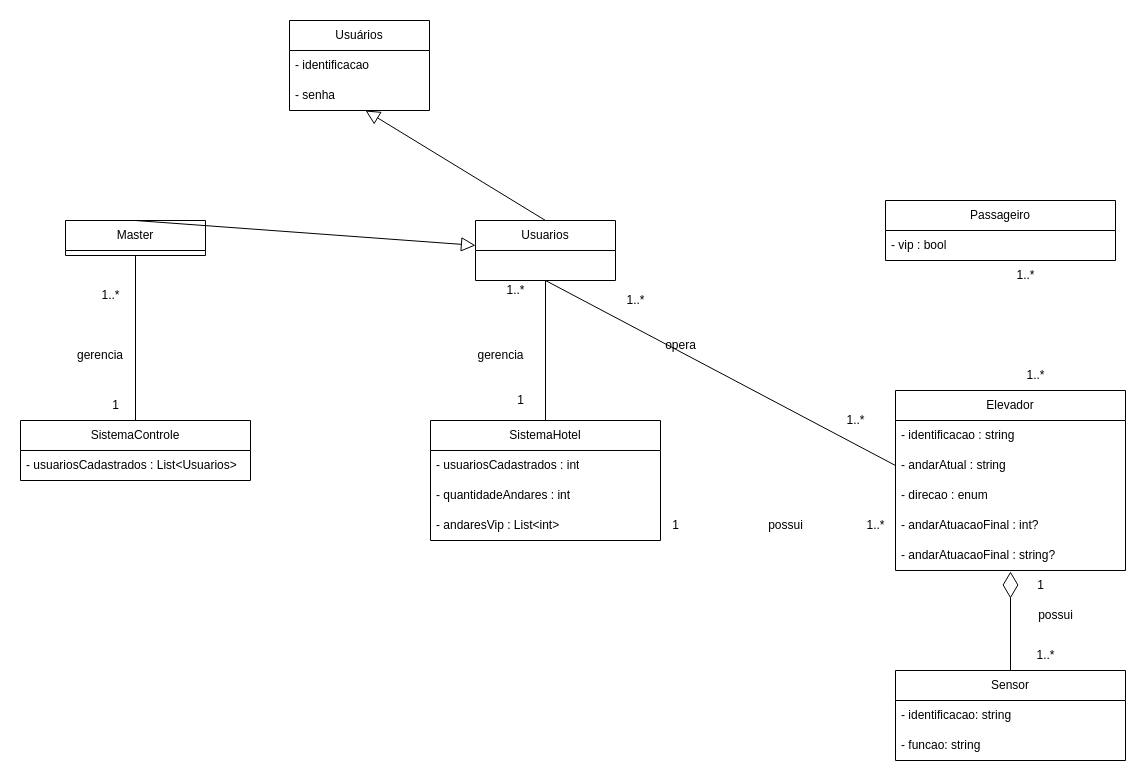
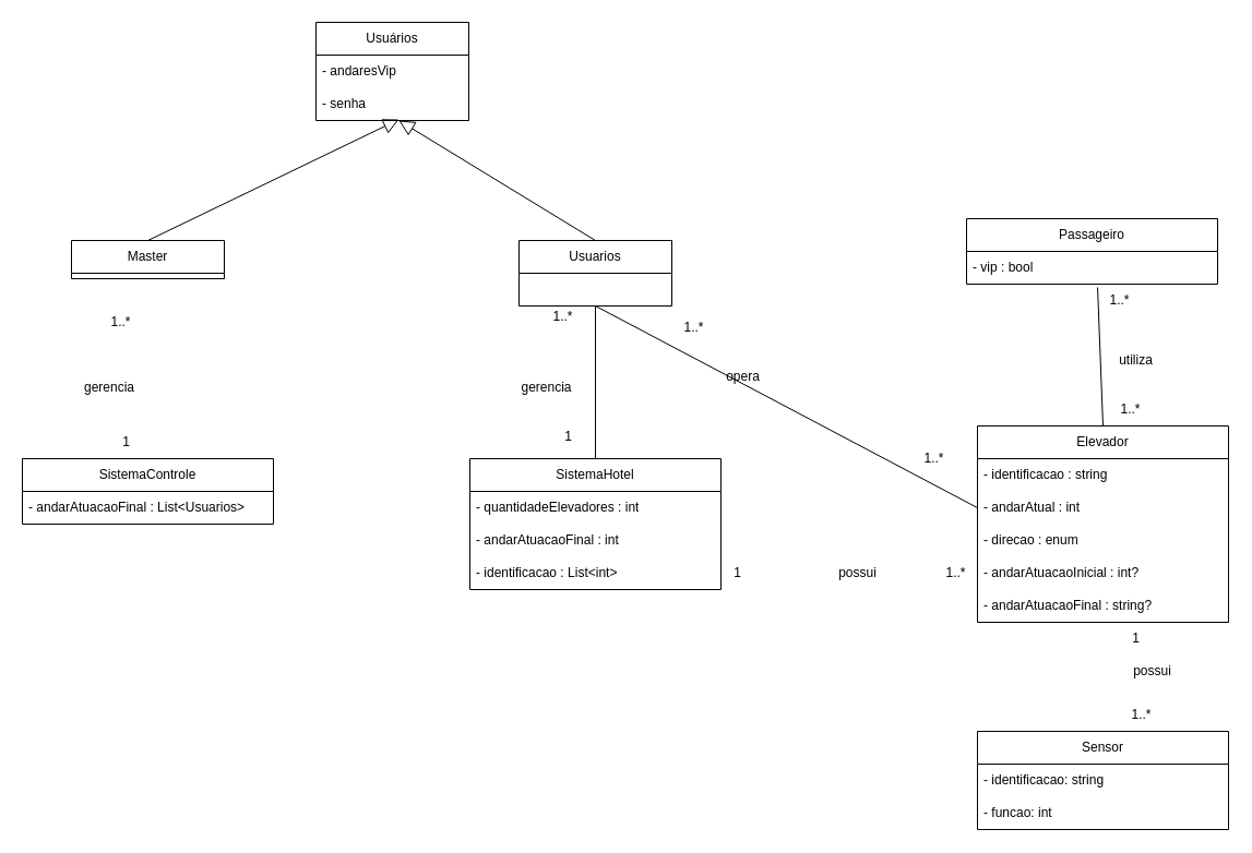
  <mxCell id="0" />
  <mxCell id="1" parent="0" />
  <mxCell id="2" value="Master" style="swimlane;fontStyle=0;childLayout=stackLayout;horizontal=1;startSize=30;horizontalStack=0;resizeParent=1;resizeParentMax=0;resizeLast=0;collapsible=1;marginBottom=0;whiteSpace=wrap;html=1;" parent="1" vertex="1"><mxGeometry x="65" y="220" width="140" height="35" as="geometry" /></mxCell>
  <mxCell id="3" value="Usuários" style="swimlane;fontStyle=0;childLayout=stackLayout;horizontal=1;startSize=30;horizontalStack=0;resizeParent=1;resizeParentMax=0;resizeLast=0;collapsible=1;marginBottom=0;whiteSpace=wrap;html=1;" parent="1" vertex="1"><mxGeometry x="289" y="20" width="140" height="90" as="geometry" /></mxCell>
- <mxCell id="4" value="- identificacao" style="text;strokeColor=none;fillColor=none;align=left;verticalAlign=middle;spacingLeft=4;spacingRight=4;overflow=hidden;points=[[0,0.5],[1,0.5]];portConstraint=eastwest;rotatable=0;whiteSpace=wrap;html=1;" parent="3" vertex="1"><mxGeometry y="30" width="140" height="30" as="geometry" /></mxCell>
+ <mxCell id="4" value="- andaresVip" style="text;strokeColor=none;fillColor=none;align=left;verticalAlign=middle;spacingLeft=4;spacingRight=4;overflow=hidden;points=[[0,0.5],[1,0.5]];portConstraint=eastwest;rotatable=0;whiteSpace=wrap;html=1;" parent="3" vertex="1"><mxGeometry y="30" width="140" height="30" as="geometry" /></mxCell>
  <mxCell id="5" value="- senha" style="text;strokeColor=none;fillColor=none;align=left;verticalAlign=middle;spacingLeft=4;spacingRight=4;overflow=hidden;points=[[0,0.5],[1,0.5]];portConstraint=eastwest;rotatable=0;whiteSpace=wrap;html=1;" parent="3" vertex="1"><mxGeometry y="60" width="140" height="30" as="geometry" /></mxCell>
  <mxCell id="6" value="Usuarios" style="swimlane;fontStyle=0;childLayout=stackLayout;horizontal=1;startSize=30;horizontalStack=0;resizeParent=1;resizeParentMax=0;resizeLast=0;collapsible=1;marginBottom=0;whiteSpace=wrap;html=1;" parent="1" vertex="1"><mxGeometry x="475" y="220" width="140" height="60" as="geometry" /></mxCell>
  <mxCell id="7" value="SistemaControle" style="swimlane;fontStyle=0;childLayout=stackLayout;horizontal=1;startSize=30;horizontalStack=0;resizeParent=1;resizeParentMax=0;resizeLast=0;collapsible=1;marginBottom=0;whiteSpace=wrap;html=1;" parent="1" vertex="1"><mxGeometry x="20" y="420" width="230" height="60" as="geometry" /></mxCell>
- <mxCell id="8" value="- usuariosCadastrados : List&amp;lt;Usuarios&amp;gt;" style="text;strokeColor=none;fillColor=none;align=left;verticalAlign=middle;spacingLeft=4;spacingRight=4;overflow=hidden;points=[[0,0.5],[1,0.5]];portConstraint=eastwest;rotatable=0;whiteSpace=wrap;html=1;" parent="7" vertex="1"><mxGeometry y="30" width="230" height="30" as="geometry" /></mxCell>
- <mxCell id="9" value="" style="endArrow=none;html=1;rounded=0;entryX=0.5;entryY=1;entryDx=0;entryDy=0;exitX=0.5;exitY=0;exitDx=0;exitDy=0;" parent="1" source="7" target="2" edge="1"><mxGeometry width="50" height="50" relative="1" as="geometry"><mxPoint x="145" y="230" as="sourcePoint" /><mxPoint x="364.94" y="120.99" as="targetPoint" /></mxGeometry></mxCell>
+ <mxCell id="8" value="- andarAtuacaoFinal : List&amp;lt;Usuarios&amp;gt;" style="text;strokeColor=none;fillColor=none;align=left;verticalAlign=middle;spacingLeft=4;spacingRight=4;overflow=hidden;points=[[0,0.5],[1,0.5]];portConstraint=eastwest;rotatable=0;whiteSpace=wrap;html=1;" parent="7" vertex="1"><mxGeometry y="30" width="230" height="30" as="geometry" /></mxCell>
  <mxCell id="10" value="SistemaHotel" style="swimlane;fontStyle=0;childLayout=stackLayout;horizontal=1;startSize=30;horizontalStack=0;resizeParent=1;resizeParentMax=0;resizeLast=0;collapsible=1;marginBottom=0;whiteSpace=wrap;html=1;" parent="1" vertex="1"><mxGeometry x="430" y="420" width="230" height="120" as="geometry" /></mxCell>
- <mxCell id="11" value="- usuariosCadastrados : int" style="text;strokeColor=none;fillColor=none;align=left;verticalAlign=middle;spacingLeft=4;spacingRight=4;overflow=hidden;points=[[0,0.5],[1,0.5]];portConstraint=eastwest;rotatable=0;whiteSpace=wrap;html=1;" parent="10" vertex="1"><mxGeometry y="30" width="230" height="30" as="geometry" /></mxCell>
- <mxCell id="12" value="- quantidadeAndares : int" style="text;strokeColor=none;fillColor=none;align=left;verticalAlign=middle;spacingLeft=4;spacingRight=4;overflow=hidden;points=[[0,0.5],[1,0.5]];portConstraint=eastwest;rotatable=0;whiteSpace=wrap;html=1;" parent="10" vertex="1"><mxGeometry y="60" width="230" height="30" as="geometry" /></mxCell>
- <mxCell id="13" value="- andaresVip : List&amp;lt;int&amp;gt;" style="text;strokeColor=none;fillColor=none;align=left;verticalAlign=middle;spacingLeft=4;spacingRight=4;overflow=hidden;points=[[0,0.5],[1,0.5]];portConstraint=eastwest;rotatable=0;whiteSpace=wrap;html=1;" parent="10" vertex="1"><mxGeometry y="90" width="230" height="30" as="geometry" /></mxCell>
+ <mxCell id="11" value="- quantidadeElevadores : int" style="text;strokeColor=none;fillColor=none;align=left;verticalAlign=middle;spacingLeft=4;spacingRight=4;overflow=hidden;points=[[0,0.5],[1,0.5]];portConstraint=eastwest;rotatable=0;whiteSpace=wrap;html=1;" parent="10" vertex="1"><mxGeometry y="30" width="230" height="30" as="geometry" /></mxCell>
+ <mxCell id="12" value="- andarAtuacaoFinal : int" style="text;strokeColor=none;fillColor=none;align=left;verticalAlign=middle;spacingLeft=4;spacingRight=4;overflow=hidden;points=[[0,0.5],[1,0.5]];portConstraint=eastwest;rotatable=0;whiteSpace=wrap;html=1;" parent="10" vertex="1"><mxGeometry y="60" width="230" height="30" as="geometry" /></mxCell>
+ <mxCell id="13" value="- identificacao : List&amp;lt;int&amp;gt;" style="text;strokeColor=none;fillColor=none;align=left;verticalAlign=middle;spacingLeft=4;spacingRight=4;overflow=hidden;points=[[0,0.5],[1,0.5]];portConstraint=eastwest;rotatable=0;whiteSpace=wrap;html=1;" parent="10" vertex="1"><mxGeometry y="90" width="230" height="30" as="geometry" /></mxCell>
  <mxCell id="14" value="" style="endArrow=none;html=1;rounded=0;" parent="1" edge="1"><mxGeometry width="50" height="50" relative="1" as="geometry"><mxPoint x="545" y="420" as="sourcePoint" /><mxPoint x="545" y="280" as="targetPoint" /></mxGeometry></mxCell>
  <mxCell id="15" value="Elevador" style="swimlane;fontStyle=0;childLayout=stackLayout;horizontal=1;startSize=30;horizontalStack=0;resizeParent=1;resizeParentMax=0;resizeLast=0;collapsible=1;marginBottom=0;whiteSpace=wrap;html=1;" parent="1" vertex="1"><mxGeometry x="895" y="390" width="230" height="180" as="geometry" /></mxCell>
  <mxCell id="16" value="- identificacao : string" style="text;strokeColor=none;fillColor=none;align=left;verticalAlign=middle;spacingLeft=4;spacingRight=4;overflow=hidden;points=[[0,0.5],[1,0.5]];portConstraint=eastwest;rotatable=0;whiteSpace=wrap;html=1;" parent="15" vertex="1"><mxGeometry y="30" width="230" height="30" as="geometry" /></mxCell>
- <mxCell id="17" value="- andarAtual : string" style="text;strokeColor=none;fillColor=none;align=left;verticalAlign=middle;spacingLeft=4;spacingRight=4;overflow=hidden;points=[[0,0.5],[1,0.5]];portConstraint=eastwest;rotatable=0;whiteSpace=wrap;html=1;" parent="15" vertex="1"><mxGeometry y="60" width="230" height="30" as="geometry" /></mxCell>
+ <mxCell id="17" value="- andarAtual : int" style="text;strokeColor=none;fillColor=none;align=left;verticalAlign=middle;spacingLeft=4;spacingRight=4;overflow=hidden;points=[[0,0.5],[1,0.5]];portConstraint=eastwest;rotatable=0;whiteSpace=wrap;html=1;" parent="15" vertex="1"><mxGeometry y="60" width="230" height="30" as="geometry" /></mxCell>
  <mxCell id="18" value="- direcao : enum" style="text;strokeColor=none;fillColor=none;align=left;verticalAlign=middle;spacingLeft=4;spacingRight=4;overflow=hidden;points=[[0,0.5],[1,0.5]];portConstraint=eastwest;rotatable=0;whiteSpace=wrap;html=1;" parent="15" vertex="1"><mxGeometry y="90" width="230" height="30" as="geometry" /></mxCell>
- <mxCell id="19" value="- andarAtuacaoFinal : int?" style="text;strokeColor=none;fillColor=none;align=left;verticalAlign=middle;spacingLeft=4;spacingRight=4;overflow=hidden;points=[[0,0.5],[1,0.5]];portConstraint=eastwest;rotatable=0;whiteSpace=wrap;html=1;" parent="15" vertex="1"><mxGeometry y="120" width="230" height="30" as="geometry" /></mxCell>
+ <mxCell id="19" value="- andarAtuacaoInicial : int?" style="text;strokeColor=none;fillColor=none;align=left;verticalAlign=middle;spacingLeft=4;spacingRight=4;overflow=hidden;points=[[0,0.5],[1,0.5]];portConstraint=eastwest;rotatable=0;whiteSpace=wrap;html=1;" parent="15" vertex="1"><mxGeometry y="120" width="230" height="30" as="geometry" /></mxCell>
  <mxCell id="20" value="- andarAtuacaoFinal : string?" style="text;strokeColor=none;fillColor=none;align=left;verticalAlign=middle;spacingLeft=4;spacingRight=4;overflow=hidden;points=[[0,0.5],[1,0.5]];portConstraint=eastwest;rotatable=0;whiteSpace=wrap;html=1;" parent="15" vertex="1"><mxGeometry y="150" width="230" height="30" as="geometry" /></mxCell>
  <mxCell id="21" value="Passageiro" style="swimlane;fontStyle=0;childLayout=stackLayout;horizontal=1;startSize=30;horizontalStack=0;resizeParent=1;resizeParentMax=0;resizeLast=0;collapsible=1;marginBottom=0;whiteSpace=wrap;html=1;" parent="1" vertex="1"><mxGeometry x="885" y="200" width="230" height="60" as="geometry" /></mxCell>
  <mxCell id="22" value="- vip : bool" style="text;strokeColor=none;fillColor=none;align=left;verticalAlign=middle;spacingLeft=4;spacingRight=4;overflow=hidden;points=[[0,0.5],[1,0.5]];portConstraint=eastwest;rotatable=0;whiteSpace=wrap;html=1;" parent="21" vertex="1"><mxGeometry y="30" width="230" height="30" as="geometry" /></mxCell>
- <mxCell id="23" value="" style="endArrow=block;endFill=0;endSize=12;html=1;rounded=0;exitX=0.5;exitY=0;exitDx=0;exitDy=0;" parent="1" source="2" target="6" edge="1"><mxGeometry width="160" relative="1" as="geometry"><mxPoint x="555" y="410" as="sourcePoint" /><mxPoint x="715" y="410" as="targetPoint" /></mxGeometry></mxCell>
+ <mxCell id="23" value="" style="endArrow=block;endFill=0;endSize=12;html=1;rounded=0;exitX=0.5;exitY=0;exitDx=0;exitDy=0;entryX=0.543;entryY=0.967;entryDx=0;entryDy=0;entryPerimeter=0;" parent="1" source="2" target="5" edge="1"><mxGeometry width="160" relative="1" as="geometry"><mxPoint x="555" y="410" as="sourcePoint" /><mxPoint x="715" y="410" as="targetPoint" /></mxGeometry></mxCell>
  <mxCell id="24" value="" style="endArrow=block;endFill=0;endSize=12;html=1;rounded=0;exitX=0.5;exitY=0;exitDx=0;exitDy=0;" parent="1" source="6" edge="1"><mxGeometry width="160" relative="1" as="geometry"><mxPoint x="145" y="230" as="sourcePoint" /><mxPoint x="365" y="110" as="targetPoint" /></mxGeometry></mxCell>
+ <mxCell id="25" value="" style="endArrow=none;html=1;rounded=0;entryX=0.522;entryY=1.1;entryDx=0;entryDy=0;entryPerimeter=0;exitX=0.5;exitY=0;exitDx=0;exitDy=0;" parent="1" source="15" target="22" edge="1"><mxGeometry width="50" height="50" relative="1" as="geometry"><mxPoint x="995" y="430" as="sourcePoint" /><mxPoint x="995" y="290" as="targetPoint" /></mxGeometry></mxCell>
  <mxCell id="26" value="" style="endArrow=none;html=1;rounded=0;exitX=0;exitY=0.5;exitDx=0;exitDy=0;" parent="1" source="17" edge="1"><mxGeometry width="50" height="50" relative="1" as="geometry"><mxPoint x="555" y="430" as="sourcePoint" /><mxPoint x="545" y="280" as="targetPoint" /></mxGeometry></mxCell>
  <mxCell id="27" value="gerencia" style="text;html=1;strokeColor=none;fillColor=none;align=center;verticalAlign=middle;whiteSpace=wrap;rounded=0;" parent="1" vertex="1"><mxGeometry x="70" y="340" width="60" height="30" as="geometry" /></mxCell>
  <mxCell id="28" value="1..*" style="text;html=1;align=center;verticalAlign=middle;resizable=0;points=[];autosize=1;strokeColor=none;fillColor=none;" parent="1" vertex="1"><mxGeometry x="90" y="280" width="40" height="30" as="geometry" /></mxCell>
  <mxCell id="29" value="1" style="text;html=1;align=center;verticalAlign=middle;resizable=0;points=[];autosize=1;strokeColor=none;fillColor=none;" parent="1" vertex="1"><mxGeometry x="100" y="390" width="30" height="30" as="geometry" /></mxCell>
  <mxCell id="30" value="gerencia" style="text;html=1;align=center;verticalAlign=middle;resizable=0;points=[];autosize=1;strokeColor=none;fillColor=none;" parent="1" vertex="1"><mxGeometry x="465" y="340" width="70" height="30" as="geometry" /></mxCell>
  <mxCell id="31" value="1..*" style="text;html=1;align=center;verticalAlign=middle;resizable=0;points=[];autosize=1;strokeColor=none;fillColor=none;" parent="1" vertex="1"><mxGeometry x="495" y="275" width="40" height="30" as="geometry" /></mxCell>
  <mxCell id="32" value="1" style="text;html=1;align=center;verticalAlign=middle;resizable=0;points=[];autosize=1;strokeColor=none;fillColor=none;" parent="1" vertex="1"><mxGeometry x="505" y="385" width="30" height="30" as="geometry" /></mxCell>
  <mxCell id="33" value="possui" style="text;html=1;align=center;verticalAlign=middle;resizable=0;points=[];autosize=1;strokeColor=none;fillColor=none;" parent="1" vertex="1"><mxGeometry x="755" y="510" width="60" height="30" as="geometry" /></mxCell>
  <mxCell id="34" value="1" style="text;html=1;align=center;verticalAlign=middle;resizable=0;points=[];autosize=1;strokeColor=none;fillColor=none;" parent="1" vertex="1"><mxGeometry x="660" y="510" width="30" height="30" as="geometry" /></mxCell>
  <mxCell id="35" value="1..*" style="text;html=1;align=center;verticalAlign=middle;resizable=0;points=[];autosize=1;strokeColor=none;fillColor=none;" parent="1" vertex="1"><mxGeometry x="855" y="510" width="40" height="30" as="geometry" /></mxCell>
  <mxCell id="36" value="opera" style="text;html=1;align=center;verticalAlign=middle;resizable=0;points=[];autosize=1;strokeColor=none;fillColor=none;" parent="1" vertex="1"><mxGeometry x="655" y="330" width="50" height="30" as="geometry" /></mxCell>
  <mxCell id="37" value="1..*" style="text;html=1;align=center;verticalAlign=middle;resizable=0;points=[];autosize=1;strokeColor=none;fillColor=none;" parent="1" vertex="1"><mxGeometry x="615" y="285" width="40" height="30" as="geometry" /></mxCell>
  <mxCell id="38" value="1..*" style="text;html=1;align=center;verticalAlign=middle;resizable=0;points=[];autosize=1;strokeColor=none;fillColor=none;" parent="1" vertex="1"><mxGeometry x="835" y="405" width="40" height="30" as="geometry" /></mxCell>
+ <mxCell id="39" value="utiliza" style="text;html=1;align=center;verticalAlign=middle;resizable=0;points=[];autosize=1;strokeColor=none;fillColor=none;" parent="1" vertex="1"><mxGeometry x="1015" y="315" width="50" height="30" as="geometry" /></mxCell>
  <mxCell id="40" value="1..*" style="text;html=1;align=center;verticalAlign=middle;resizable=0;points=[];autosize=1;strokeColor=none;fillColor=none;" parent="1" vertex="1"><mxGeometry x="1005" y="260" width="40" height="30" as="geometry" /></mxCell>
  <mxCell id="41" value="1..*" style="text;html=1;align=center;verticalAlign=middle;resizable=0;points=[];autosize=1;strokeColor=none;fillColor=none;" parent="1" vertex="1"><mxGeometry x="1015" y="360" width="40" height="30" as="geometry" /></mxCell>
  <mxCell id="42" value="Sensor" style="swimlane;fontStyle=0;childLayout=stackLayout;horizontal=1;startSize=30;horizontalStack=0;resizeParent=1;resizeParentMax=0;resizeLast=0;collapsible=1;marginBottom=0;whiteSpace=wrap;html=1;" vertex="1" parent="1"><mxGeometry x="895" y="670" width="230" height="90" as="geometry" /></mxCell>
  <mxCell id="43" value="- identificacao: string" style="text;strokeColor=none;fillColor=none;align=left;verticalAlign=middle;spacingLeft=4;spacingRight=4;overflow=hidden;points=[[0,0.5],[1,0.5]];portConstraint=eastwest;rotatable=0;whiteSpace=wrap;html=1;" vertex="1" parent="42"><mxGeometry y="30" width="230" height="30" as="geometry" /></mxCell>
- <mxCell id="44" value="- funcao: string" style="text;strokeColor=none;fillColor=none;align=left;verticalAlign=middle;spacingLeft=4;spacingRight=4;overflow=hidden;points=[[0,0.5],[1,0.5]];portConstraint=eastwest;rotatable=0;whiteSpace=wrap;html=1;" vertex="1" parent="42"><mxGeometry y="60" width="230" height="30" as="geometry" /></mxCell>
- <mxCell id="45" value="" style="endArrow=diamondThin;endFill=0;endSize=24;html=1;rounded=0;exitX=0.5;exitY=0;exitDx=0;exitDy=0;entryX=0.5;entryY=1.033;entryDx=0;entryDy=0;entryPerimeter=0;" edge="1" parent="1" source="42" target="20"><mxGeometry width="160" relative="1" as="geometry"><mxPoint x="875" y="650" as="sourcePoint" /><mxPoint x="640" y="650" as="targetPoint" /></mxGeometry></mxCell>
+ <mxCell id="44" value="- funcao: int" style="text;strokeColor=none;fillColor=none;align=left;verticalAlign=middle;spacingLeft=4;spacingRight=4;overflow=hidden;points=[[0,0.5],[1,0.5]];portConstraint=eastwest;rotatable=0;whiteSpace=wrap;html=1;" vertex="1" parent="42"><mxGeometry y="60" width="230" height="30" as="geometry" /></mxCell>
  <mxCell id="46" value="1" style="text;html=1;align=center;verticalAlign=middle;resizable=0;points=[];autosize=1;strokeColor=none;fillColor=none;" vertex="1" parent="1"><mxGeometry x="1025" y="570" width="30" height="30" as="geometry" /></mxCell>
  <mxCell id="47" value="possui" style="text;html=1;align=center;verticalAlign=middle;resizable=0;points=[];autosize=1;strokeColor=none;fillColor=none;" vertex="1" parent="1"><mxGeometry x="1025" y="600" width="60" height="30" as="geometry" /></mxCell>
  <mxCell id="48" value="1..*" style="text;html=1;align=center;verticalAlign=middle;resizable=0;points=[];autosize=1;strokeColor=none;fillColor=none;" vertex="1" parent="1"><mxGeometry x="1025" y="640" width="40" height="30" as="geometry" /></mxCell>
